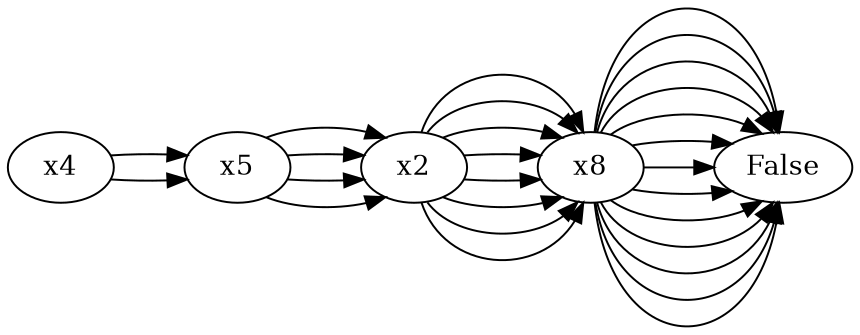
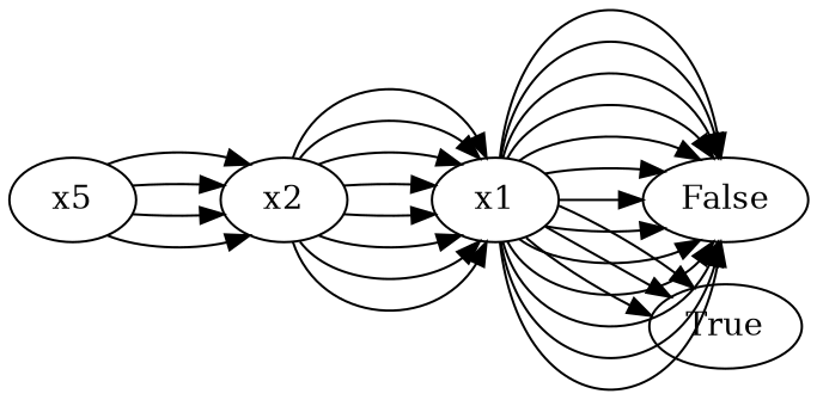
  digraph {
    rankdir=LR
    n1 [label=x5]
-   x4
    x2
-   x1 [label=x8]
+   x1
    False
+   True
    n1 -> x2
    n1 -> x2
    n1 -> x2
    n1 -> x2
-   x4 -> n1
-   x4 -> n1
    x2 -> x1
    x2 -> x1
    x2 -> x1
    x2 -> x1
    x2 -> x1
    x2 -> x1
    x2 -> x1
    x2 -> x1
    x1 -> False
    x1 -> False
    x1 -> False
    x1 -> False
    x1 -> False
    x1 -> False
    x1 -> False
    x1 -> False
    x1 -> False
    x1 -> False
    x1 -> False
    x1 -> False
    x1 -> False
+   x1 -> True
+   x1 -> True
+   x1 -> True
  }
